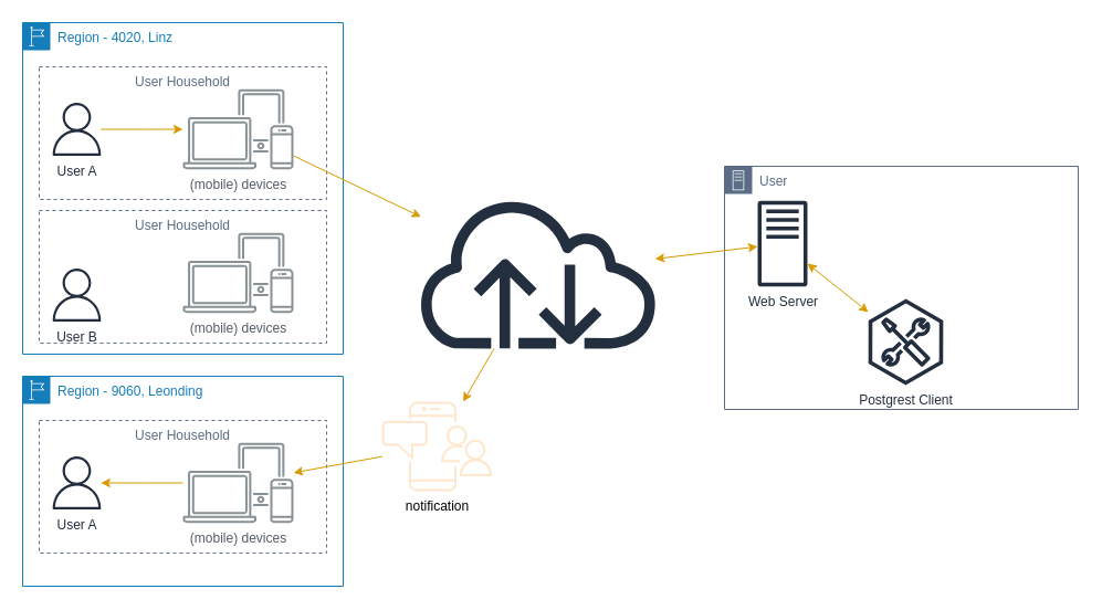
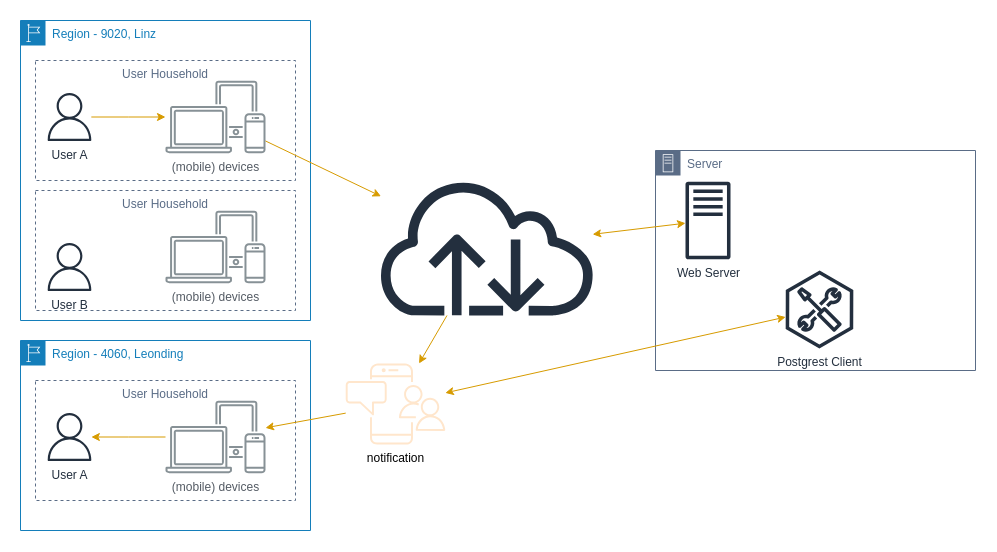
  <mxCell id="0" />
  <mxCell id="1" parent="0" />
- <mxCell id="2" value="Region - 9060, Leonding" style="points=[[0,0],[0.25,0],[0.5,0],[0.75,0],[1,0],[1,0.25],[1,0.5],[1,0.75],[1,1],[0.75,1],[0.5,1],[0.25,1],[0,1],[0,0.75],[0,0.5],[0,0.25]];outlineConnect=0;gradientColor=none;html=1;whiteSpace=wrap;fontSize=12;fontStyle=0;shape=mxgraph.aws4.group;grIcon=mxgraph.aws4.group_region;strokeColor=#147EBA;fillColor=none;verticalAlign=top;align=left;spacingLeft=30;fontColor=#147EBA;dashed=0;" vertex="1" parent="1"><mxGeometry x="20" y="340" width="290" height="190" as="geometry" /></mxCell>
- <mxCell id="3" value="Region - 4020, Linz" style="points=[[0,0],[0.25,0],[0.5,0],[0.75,0],[1,0],[1,0.25],[1,0.5],[1,0.75],[1,1],[0.75,1],[0.5,1],[0.25,1],[0,1],[0,0.75],[0,0.5],[0,0.25]];outlineConnect=0;gradientColor=none;html=1;whiteSpace=wrap;fontSize=12;fontStyle=0;shape=mxgraph.aws4.group;grIcon=mxgraph.aws4.group_region;strokeColor=#147EBA;fillColor=none;verticalAlign=top;align=left;spacingLeft=30;fontColor=#147EBA;dashed=0;" vertex="1" parent="1"><mxGeometry x="20" y="20" width="290" height="300" as="geometry" /></mxCell>
+ <mxCell id="2" value="Region - 4060, Leonding" style="points=[[0,0],[0.25,0],[0.5,0],[0.75,0],[1,0],[1,0.25],[1,0.5],[1,0.75],[1,1],[0.75,1],[0.5,1],[0.25,1],[0,1],[0,0.75],[0,0.5],[0,0.25]];outlineConnect=0;gradientColor=none;html=1;whiteSpace=wrap;fontSize=12;fontStyle=0;shape=mxgraph.aws4.group;grIcon=mxgraph.aws4.group_region;strokeColor=#147EBA;fillColor=none;verticalAlign=top;align=left;spacingLeft=30;fontColor=#147EBA;dashed=0;" vertex="1" parent="1"><mxGeometry x="20" y="340" width="290" height="190" as="geometry" /></mxCell>
+ <mxCell id="3" value="Region - 9020, Linz" style="points=[[0,0],[0.25,0],[0.5,0],[0.75,0],[1,0],[1,0.25],[1,0.5],[1,0.75],[1,1],[0.75,1],[0.5,1],[0.25,1],[0,1],[0,0.75],[0,0.5],[0,0.25]];outlineConnect=0;gradientColor=none;html=1;whiteSpace=wrap;fontSize=12;fontStyle=0;shape=mxgraph.aws4.group;grIcon=mxgraph.aws4.group_region;strokeColor=#147EBA;fillColor=none;verticalAlign=top;align=left;spacingLeft=30;fontColor=#147EBA;dashed=0;" vertex="1" parent="1"><mxGeometry x="20" y="20" width="290" height="300" as="geometry" /></mxCell>
  <mxCell id="4" value="User Household" style="fillColor=none;strokeColor=#5A6C86;dashed=1;verticalAlign=top;fontStyle=0;fontColor=#5A6C86;" vertex="1" parent="1"><mxGeometry x="35" y="60" width="260" height="120" as="geometry" /></mxCell>
  <mxCell id="5" value="User Household" style="fillColor=none;strokeColor=#5A6C86;dashed=1;verticalAlign=top;fontStyle=0;fontColor=#5A6C86;" vertex="1" parent="1"><mxGeometry x="35" y="190" width="260" height="120" as="geometry" /></mxCell>
  <mxCell id="6" value="" style="edgeStyle=orthogonalEdgeStyle;rounded=0;orthogonalLoop=1;jettySize=auto;html=1;startArrow=none;startFill=0;fillColor=#ffe6cc;strokeColor=#d79b00;" edge="1" parent="1" source="7" target="8"><mxGeometry relative="1" as="geometry" /></mxCell>
  <mxCell id="7" value="User A" style="outlineConnect=0;fontColor=#232F3E;gradientColor=none;fillColor=#232F3E;strokeColor=none;dashed=0;verticalLabelPosition=bottom;verticalAlign=top;align=center;html=1;fontSize=12;fontStyle=0;aspect=fixed;pointerEvents=1;shape=mxgraph.aws4.user;" vertex="1" parent="1"><mxGeometry x="45" y="92.5" width="48" height="48" as="geometry" /></mxCell>
  <mxCell id="8" value="(mobile) devices" style="outlineConnect=0;gradientColor=none;fontColor=#545B64;strokeColor=none;fillColor=#879196;dashed=0;verticalLabelPosition=bottom;verticalAlign=top;align=center;html=1;fontSize=12;fontStyle=0;aspect=fixed;shape=mxgraph.aws4.illustration_devices;pointerEvents=1" vertex="1" parent="1"><mxGeometry x="165" y="80" width="100" height="73" as="geometry" /></mxCell>
  <mxCell id="9" value="" style="outlineConnect=0;fontColor=#232F3E;gradientColor=none;fillColor=#232F3E;strokeColor=none;dashed=0;verticalLabelPosition=bottom;verticalAlign=top;align=center;html=1;fontSize=12;fontStyle=0;aspect=fixed;pointerEvents=1;shape=mxgraph.aws4.internet;" vertex="1" parent="1"><mxGeometry x="375" y="178" width="222.63" height="137" as="geometry" /></mxCell>
  <mxCell id="10" value="User B" style="outlineConnect=0;fontColor=#232F3E;gradientColor=none;fillColor=#232F3E;strokeColor=none;dashed=0;verticalLabelPosition=bottom;verticalAlign=top;align=center;html=1;fontSize=12;fontStyle=0;aspect=fixed;pointerEvents=1;shape=mxgraph.aws4.user;" vertex="1" parent="1"><mxGeometry x="45" y="242.5" width="48" height="48" as="geometry" /></mxCell>
  <mxCell id="11" value="(mobile) devices" style="outlineConnect=0;gradientColor=none;fontColor=#545B64;strokeColor=none;fillColor=#879196;dashed=0;verticalLabelPosition=bottom;verticalAlign=top;align=center;html=1;fontSize=12;fontStyle=0;aspect=fixed;shape=mxgraph.aws4.illustration_devices;pointerEvents=1" vertex="1" parent="1"><mxGeometry x="165" y="210" width="100" height="73" as="geometry" /></mxCell>
- <mxCell id="12" value="User" style="points=[[0,0],[0.25,0],[0.5,0],[0.75,0],[1,0],[1,0.25],[1,0.5],[1,0.75],[1,1],[0.75,1],[0.5,1],[0.25,1],[0,1],[0,0.75],[0,0.5],[0,0.25]];outlineConnect=0;gradientColor=none;html=1;whiteSpace=wrap;fontSize=12;fontStyle=0;shape=mxgraph.aws4.group;grIcon=mxgraph.aws4.group_on_premise;strokeColor=#5A6C86;fillColor=none;verticalAlign=top;align=left;spacingLeft=30;fontColor=#5A6C86;dashed=0;" vertex="1" parent="1"><mxGeometry x="655" y="150" width="320" height="220" as="geometry" /></mxCell>
+ <mxCell id="12" value="Server" style="points=[[0,0],[0.25,0],[0.5,0],[0.75,0],[1,0],[1,0.25],[1,0.5],[1,0.75],[1,1],[0.75,1],[0.5,1],[0.25,1],[0,1],[0,0.75],[0,0.5],[0,0.25]];outlineConnect=0;gradientColor=none;html=1;whiteSpace=wrap;fontSize=12;fontStyle=0;shape=mxgraph.aws4.group;grIcon=mxgraph.aws4.group_on_premise;strokeColor=#5A6C86;fillColor=none;verticalAlign=top;align=left;spacingLeft=30;fontColor=#5A6C86;dashed=0;" vertex="1" parent="1"><mxGeometry x="655" y="150" width="320" height="220" as="geometry" /></mxCell>
  <mxCell id="13" value="User Household" style="fillColor=none;strokeColor=#5A6C86;dashed=1;verticalAlign=top;fontStyle=0;fontColor=#5A6C86;" vertex="1" parent="1"><mxGeometry x="35" y="380" width="260" height="120" as="geometry" /></mxCell>
  <mxCell id="14" value="" style="edgeStyle=orthogonalEdgeStyle;rounded=0;orthogonalLoop=1;jettySize=auto;html=1;startArrow=classic;startFill=1;endArrow=none;endFill=0;fillColor=#ffe6cc;strokeColor=#d79b00;" edge="1" parent="1" source="15" target="16"><mxGeometry relative="1" as="geometry" /></mxCell>
  <mxCell id="15" value="User A" style="outlineConnect=0;fontColor=#232F3E;gradientColor=none;fillColor=#232F3E;strokeColor=none;dashed=0;verticalLabelPosition=bottom;verticalAlign=top;align=center;html=1;fontSize=12;fontStyle=0;aspect=fixed;pointerEvents=1;shape=mxgraph.aws4.user;" vertex="1" parent="1"><mxGeometry x="45" y="412.5" width="48" height="48" as="geometry" /></mxCell>
  <mxCell id="16" value="(mobile) devices" style="outlineConnect=0;gradientColor=none;fontColor=#545B64;strokeColor=none;fillColor=#879196;dashed=0;verticalLabelPosition=bottom;verticalAlign=top;align=center;html=1;fontSize=12;fontStyle=0;aspect=fixed;shape=mxgraph.aws4.illustration_devices;pointerEvents=1" vertex="1" parent="1"><mxGeometry x="165" y="400" width="100" height="73" as="geometry" /></mxCell>
  <mxCell id="17" value="" style="endArrow=classic;startArrow=none;html=1;fillColor=#ffe6cc;strokeColor=#d79b00;startFill=0;" edge="1" parent="1" source="8" target="9"><mxGeometry width="50" height="50" relative="1" as="geometry"><mxPoint x="405" y="430" as="sourcePoint" /><mxPoint x="345" y="90" as="targetPoint" /><Array as="points" /></mxGeometry></mxCell>
- <mxCell id="18" value="" style="endArrow=classic;startArrow=classic;html=1;fillColor=#ffe6cc;strokeColor=#d79b00;" edge="1" parent="1" source="20" target="19"><mxGeometry width="50" height="50" relative="1" as="geometry"><mxPoint x="575" y="410" as="sourcePoint" /><mxPoint x="455" y="350" as="targetPoint" /></mxGeometry></mxCell>
+ <mxCell id="18" value="" style="endArrow=classic;startArrow=classic;html=1;fillColor=#ffe6cc;strokeColor=#d79b00;" edge="1" parent="1" source="20" target="22"><mxGeometry width="50" height="50" relative="1" as="geometry"><mxPoint x="575" y="410" as="sourcePoint" /><mxPoint x="455" y="350" as="targetPoint" /></mxGeometry></mxCell>
  <mxCell id="19" value="Web Server" style="outlineConnect=0;fontColor=#232F3E;gradientColor=none;fillColor=#232F3E;strokeColor=none;dashed=0;verticalLabelPosition=bottom;verticalAlign=top;align=center;html=1;fontSize=12;fontStyle=0;aspect=fixed;pointerEvents=1;shape=mxgraph.aws4.traditional_server;" vertex="1" parent="1"><mxGeometry x="685" y="181" width="45" height="78" as="geometry" /></mxCell>
  <mxCell id="20" value="Postgrest Client" style="outlineConnect=0;fontColor=#232F3E;gradientColor=none;fillColor=#232F3E;strokeColor=none;dashed=0;verticalLabelPosition=bottom;verticalAlign=top;align=center;html=1;fontSize=12;fontStyle=0;aspect=fixed;pointerEvents=1;shape=mxgraph.aws4.external_toolkit;" vertex="1" parent="1"><mxGeometry x="785" y="270" width="68" height="78" as="geometry" /></mxCell>
  <mxCell id="21" value="" style="endArrow=classic;startArrow=classic;html=1;fillColor=#ffe6cc;strokeColor=#d79b00;" edge="1" parent="1" source="9" target="19"><mxGeometry width="50" height="50" relative="1" as="geometry"><mxPoint x="275" y="256.5" as="sourcePoint" /><mxPoint x="386.698" y="256.5" as="targetPoint" /></mxGeometry></mxCell>
  <mxCell id="22" value="notification" style="outlineConnect=0;strokeColor=#d79b00;fillColor=#ffe6cc;dashed=0;verticalLabelPosition=bottom;verticalAlign=top;align=center;html=1;fontSize=12;fontStyle=0;aspect=fixed;shape=mxgraph.aws4.illustration_notification;pointerEvents=1" vertex="1" parent="1"><mxGeometry x="345" y="363" width="100" height="81" as="geometry" /></mxCell>
  <mxCell id="23" value="" style="endArrow=classic;html=1;fillColor=#ffe6cc;strokeColor=#d79b00;" edge="1" parent="1" source="22" target="16"><mxGeometry width="50" height="50" relative="1" as="geometry"><mxPoint x="405" y="240" as="sourcePoint" /><mxPoint x="455" y="190" as="targetPoint" /></mxGeometry></mxCell>
  <mxCell id="24" value="" style="endArrow=classic;html=1;fillColor=#ffe6cc;strokeColor=#d79b00;" edge="1" parent="1" source="9" target="22"><mxGeometry width="50" height="50" relative="1" as="geometry"><mxPoint x="405" y="240" as="sourcePoint" /><mxPoint x="455" y="190" as="targetPoint" /></mxGeometry></mxCell>
